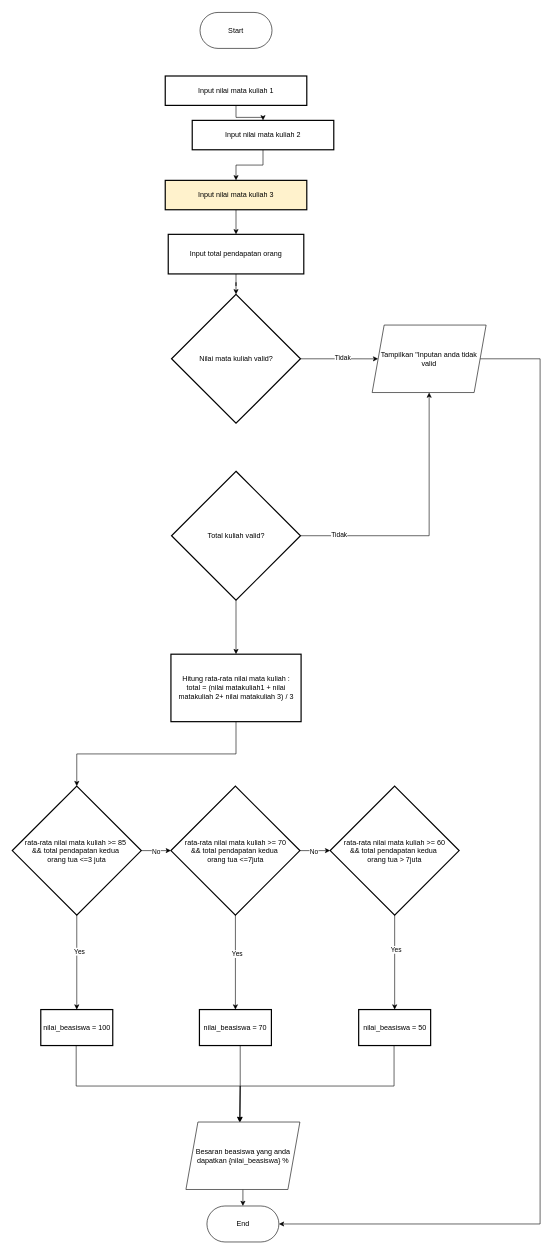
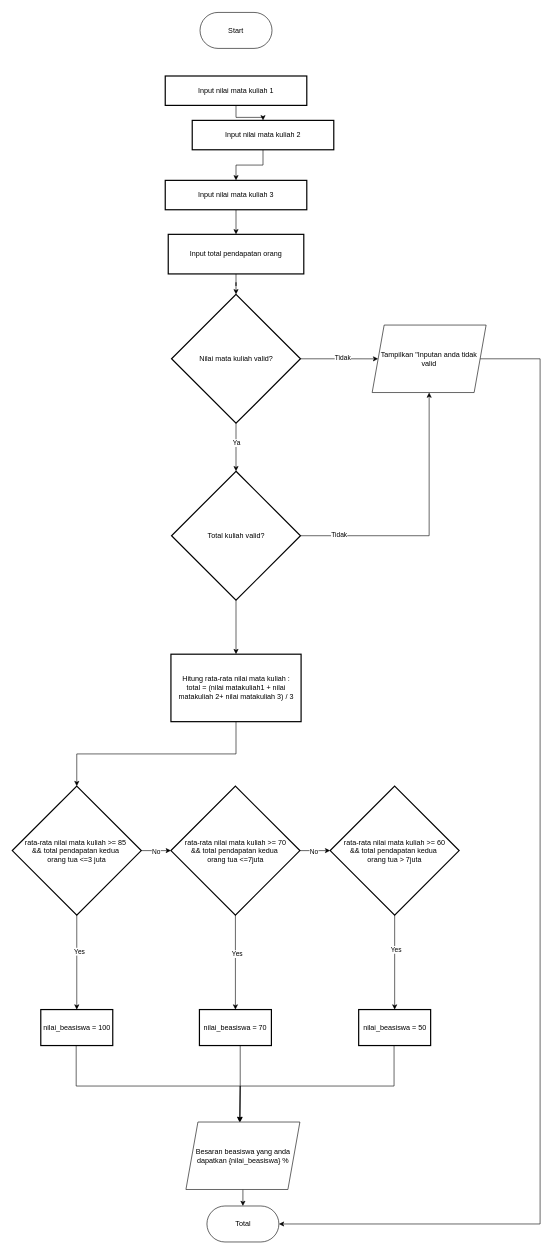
  <mxCell id="0" />
  <mxCell id="1" parent="0" />
  <mxCell id="2" style="edgeStyle=orthogonalEdgeStyle;rounded=0;orthogonalLoop=1;jettySize=auto;html=1;exitX=0.5;exitY=1;exitDx=0;exitDy=0;entryX=0.5;entryY=0;entryDx=0;entryDy=0;" edge="1" parent="1" source="3" target="5"><mxGeometry relative="1" as="geometry" /></mxCell>
  <mxCell id="3" value="Input nilai mata kuliah 1" style="whiteSpace=wrap;strokeWidth=2;" parent="1" vertex="1"><mxGeometry x="275" y="126" width="236" height="49" as="geometry" /></mxCell>
  <mxCell id="4" style="edgeStyle=orthogonalEdgeStyle;rounded=0;orthogonalLoop=1;jettySize=auto;html=1;exitX=0.5;exitY=1;exitDx=0;exitDy=0;entryX=0.5;entryY=0;entryDx=0;entryDy=0;" edge="1" parent="1" source="5" target="7"><mxGeometry relative="1" as="geometry" /></mxCell>
  <mxCell id="5" value="Input nilai mata kuliah 2" style="whiteSpace=wrap;strokeWidth=2;" parent="1" vertex="1"><mxGeometry x="320" y="200" width="236" height="49" as="geometry" /></mxCell>
  <mxCell id="6" style="edgeStyle=orthogonalEdgeStyle;rounded=0;orthogonalLoop=1;jettySize=auto;html=1;exitX=0.5;exitY=1;exitDx=0;exitDy=0;entryX=0.5;entryY=0;entryDx=0;entryDy=0;" edge="1" parent="1" source="7" target="9"><mxGeometry relative="1" as="geometry" /></mxCell>
- <mxCell id="7" value="Input nilai mata kuliah 3" style="whiteSpace=wrap;strokeWidth=2;fillColor=#fff2cc;" parent="1" vertex="1"><mxGeometry x="275" y="300" width="236" height="49" as="geometry" /></mxCell>
+ <mxCell id="7" value="Input nilai mata kuliah 3" style="whiteSpace=wrap;strokeWidth=2;" parent="1" vertex="1"><mxGeometry x="275" y="300" width="236" height="49" as="geometry" /></mxCell>
  <mxCell id="8" value="" style="edgeStyle=orthogonalEdgeStyle;rounded=0;orthogonalLoop=1;jettySize=auto;html=1;" edge="1" parent="1" source="9" target="14"><mxGeometry relative="1" as="geometry" /></mxCell>
  <mxCell id="9" value="Input total pendapatan orang" style="whiteSpace=wrap;strokeWidth=2;" parent="1" vertex="1"><mxGeometry x="280" y="390" width="226" height="66" as="geometry" /></mxCell>
+ <mxCell id="10" value="" style="edgeStyle=orthogonalEdgeStyle;rounded=0;orthogonalLoop=1;jettySize=auto;html=1;" edge="1" parent="1" source="14" target="18"><mxGeometry relative="1" as="geometry" /></mxCell>
+ <mxCell id="11" value="Ya" style="edgeLabel;html=1;align=center;verticalAlign=middle;resizable=0;points=[];" vertex="1" connectable="0" parent="10"><mxGeometry x="-0.19" relative="1" as="geometry"><mxPoint as="offset" /></mxGeometry></mxCell>
  <mxCell id="12" value="" style="edgeStyle=orthogonalEdgeStyle;rounded=0;orthogonalLoop=1;jettySize=auto;html=1;" edge="1" parent="1" source="14" target="20"><mxGeometry relative="1" as="geometry"><mxPoint x="628" y="597.5" as="targetPoint" /></mxGeometry></mxCell>
  <mxCell id="13" value="Tidak" style="edgeLabel;html=1;align=center;verticalAlign=middle;resizable=0;points=[];" vertex="1" connectable="0" parent="12"><mxGeometry x="0.075" y="2" relative="1" as="geometry"><mxPoint as="offset" /></mxGeometry></mxCell>
  <mxCell id="14" value="Nilai mata kuliah valid?" style="rhombus;strokeWidth=2;whiteSpace=wrap;" parent="1" vertex="1"><mxGeometry x="285.5" y="490" width="215" height="215" as="geometry" /></mxCell>
  <mxCell id="15" style="edgeStyle=orthogonalEdgeStyle;rounded=0;orthogonalLoop=1;jettySize=auto;html=1;" edge="1" parent="1" source="18" target="20"><mxGeometry relative="1" as="geometry" /></mxCell>
  <mxCell id="16" value="Tidak" style="edgeLabel;html=1;align=center;verticalAlign=middle;resizable=0;points=[];" vertex="1" connectable="0" parent="15"><mxGeometry x="-0.716" y="2" relative="1" as="geometry"><mxPoint as="offset" /></mxGeometry></mxCell>
  <mxCell id="17" style="edgeStyle=orthogonalEdgeStyle;rounded=0;orthogonalLoop=1;jettySize=auto;html=1;exitX=0.5;exitY=1;exitDx=0;exitDy=0;entryX=0.5;entryY=0;entryDx=0;entryDy=0;" edge="1" parent="1" source="18" target="22"><mxGeometry relative="1" as="geometry" /></mxCell>
  <mxCell id="18" value="Total kuliah valid?" style="rhombus;strokeWidth=2;whiteSpace=wrap;" vertex="1" parent="1"><mxGeometry x="285.5" y="785" width="215" height="215" as="geometry" /></mxCell>
  <mxCell id="19" style="edgeStyle=orthogonalEdgeStyle;rounded=0;orthogonalLoop=1;jettySize=auto;html=1;exitX=1;exitY=0.5;exitDx=0;exitDy=0;entryX=1;entryY=0.5;entryDx=0;entryDy=0;" edge="1" parent="1" source="20" target="45"><mxGeometry relative="1" as="geometry"><Array as="points"><mxPoint x="900" y="598" /><mxPoint x="900" y="2040" /></Array></mxGeometry></mxCell>
  <mxCell id="20" value="Tampilkan &quot;Inputan anda tidak valid" style="shape=parallelogram;perimeter=parallelogramPerimeter;whiteSpace=wrap;html=1;fixedSize=1;" vertex="1" parent="1"><mxGeometry x="620" y="541.25" width="190" height="112.5" as="geometry" /></mxCell>
  <mxCell id="21" style="edgeStyle=orthogonalEdgeStyle;rounded=0;orthogonalLoop=1;jettySize=auto;html=1;exitX=0.5;exitY=1;exitDx=0;exitDy=0;entryX=0.5;entryY=0;entryDx=0;entryDy=0;" edge="1" parent="1" source="22" target="27"><mxGeometry relative="1" as="geometry" /></mxCell>
  <mxCell id="22" value="Hitung rata-rata nilai mata kuliah :&lt;div&gt;total = (nilai matakuliah1 + nilai matakuliah 2+ nilai matakuliah 3) / 3&lt;/div&gt;" style="whiteSpace=wrap;html=1;strokeWidth=2;" vertex="1" parent="1"><mxGeometry x="284.5" y="1090" width="217" height="112.5" as="geometry" /></mxCell>
  <mxCell id="23" style="edgeStyle=orthogonalEdgeStyle;rounded=0;orthogonalLoop=1;jettySize=auto;html=1;exitX=1;exitY=0.5;exitDx=0;exitDy=0;entryX=0;entryY=0.5;entryDx=0;entryDy=0;" edge="1" parent="1" source="27" target="32"><mxGeometry relative="1" as="geometry" /></mxCell>
  <mxCell id="24" value="No" style="edgeLabel;html=1;align=center;verticalAlign=middle;resizable=0;points=[];" vertex="1" connectable="0" parent="23"><mxGeometry x="-0.013" y="-1" relative="1" as="geometry"><mxPoint as="offset" /></mxGeometry></mxCell>
  <mxCell id="25" value="" style="edgeStyle=orthogonalEdgeStyle;rounded=0;orthogonalLoop=1;jettySize=auto;html=1;" edge="1" parent="1" source="27" target="37"><mxGeometry relative="1" as="geometry" /></mxCell>
  <mxCell id="26" value="Yes" style="edgeLabel;html=1;align=center;verticalAlign=middle;resizable=0;points=[];" vertex="1" connectable="0" parent="25"><mxGeometry x="-0.243" y="4" relative="1" as="geometry"><mxPoint as="offset" /></mxGeometry></mxCell>
  <mxCell id="27" value="rata-rata nilai mata kuliah &gt;= 85 &#10;&amp;&amp; total pendapatan kedua &#10;orang tua &lt;=3 juta" style="rhombus;strokeWidth=2;whiteSpace=wrap;" vertex="1" parent="1"><mxGeometry x="20" y="1310" width="215" height="215" as="geometry" /></mxCell>
  <mxCell id="28" style="edgeStyle=orthogonalEdgeStyle;rounded=0;orthogonalLoop=1;jettySize=auto;html=1;exitX=1;exitY=0.5;exitDx=0;exitDy=0;entryX=0;entryY=0.5;entryDx=0;entryDy=0;" edge="1" parent="1" source="32" target="35"><mxGeometry relative="1" as="geometry" /></mxCell>
  <mxCell id="29" value="No" style="edgeLabel;html=1;align=center;verticalAlign=middle;resizable=0;points=[];" vertex="1" connectable="0" parent="28"><mxGeometry x="-0.092" y="-2" relative="1" as="geometry"><mxPoint as="offset" /></mxGeometry></mxCell>
  <mxCell id="30" value="" style="edgeStyle=orthogonalEdgeStyle;rounded=0;orthogonalLoop=1;jettySize=auto;html=1;" edge="1" parent="1" source="32" target="39"><mxGeometry relative="1" as="geometry" /></mxCell>
  <mxCell id="31" value="Yes" style="edgeLabel;html=1;align=center;verticalAlign=middle;resizable=0;points=[];" vertex="1" connectable="0" parent="30"><mxGeometry x="-0.192" y="2" relative="1" as="geometry"><mxPoint as="offset" /></mxGeometry></mxCell>
  <mxCell id="32" value="rata-rata nilai mata kuliah &gt;= 70&#10;&amp;&amp; total pendapatan kedua &#10;orang tua &lt;=7juta" style="rhombus;strokeWidth=2;whiteSpace=wrap;" vertex="1" parent="1"><mxGeometry x="284.5" y="1310" width="215" height="215" as="geometry" /></mxCell>
  <mxCell id="33" value="" style="edgeStyle=orthogonalEdgeStyle;rounded=0;orthogonalLoop=1;jettySize=auto;html=1;" edge="1" parent="1" source="35" target="41"><mxGeometry relative="1" as="geometry" /></mxCell>
  <mxCell id="34" value="Yes" style="edgeLabel;html=1;align=center;verticalAlign=middle;resizable=0;points=[];" vertex="1" connectable="0" parent="33"><mxGeometry x="-0.281" y="2" relative="1" as="geometry"><mxPoint as="offset" /></mxGeometry></mxCell>
  <mxCell id="35" value="rata-rata nilai mata kuliah &gt;= 60&#10;&amp;&amp; total pendapatan kedua &#10;orang tua &gt; 7juta" style="rhombus;strokeWidth=2;whiteSpace=wrap;" vertex="1" parent="1"><mxGeometry x="550" y="1310" width="215" height="215" as="geometry" /></mxCell>
  <mxCell id="36" style="edgeStyle=orthogonalEdgeStyle;rounded=0;orthogonalLoop=1;jettySize=auto;html=1;exitX=0.5;exitY=1;exitDx=0;exitDy=0;" edge="1" parent="1"><mxGeometry relative="1" as="geometry"><mxPoint x="399" y="1870" as="targetPoint" /><mxPoint x="126.5" y="1742.5" as="sourcePoint" /><Array as="points"><mxPoint x="127" y="1810" /><mxPoint x="400" y="1810" /></Array></mxGeometry></mxCell>
  <mxCell id="37" value="nilai_beasiswa = 100" style="whiteSpace=wrap;html=1;strokeWidth=2;" vertex="1" parent="1"><mxGeometry x="67.5" y="1682.5" width="120" height="60" as="geometry" /></mxCell>
  <mxCell id="38" style="edgeStyle=orthogonalEdgeStyle;rounded=0;orthogonalLoop=1;jettySize=auto;html=1;exitX=0.5;exitY=1;exitDx=0;exitDy=0;" edge="1" parent="1"><mxGeometry relative="1" as="geometry"><mxPoint x="400" y="1870" as="targetPoint" /><mxPoint x="400" y="1742.5" as="sourcePoint" /></mxGeometry></mxCell>
  <mxCell id="39" value="nilai_beasiswa = 70" style="whiteSpace=wrap;html=1;strokeWidth=2;" vertex="1" parent="1"><mxGeometry x="332" y="1682.5" width="120" height="60" as="geometry" /></mxCell>
  <mxCell id="40" style="edgeStyle=orthogonalEdgeStyle;rounded=0;orthogonalLoop=1;jettySize=auto;html=1;" edge="1" parent="1"><mxGeometry relative="1" as="geometry"><mxPoint x="399" y="1870" as="targetPoint" /><mxPoint x="656.5" y="1742.5" as="sourcePoint" /><Array as="points"><mxPoint x="657" y="1810" /><mxPoint x="400" y="1810" /></Array></mxGeometry></mxCell>
  <mxCell id="41" value="nilai_beasiswa = 50" style="whiteSpace=wrap;html=1;strokeWidth=2;" vertex="1" parent="1"><mxGeometry x="597.5" y="1682.5" width="120" height="60" as="geometry" /></mxCell>
  <mxCell id="42" style="edgeStyle=orthogonalEdgeStyle;rounded=0;orthogonalLoop=1;jettySize=auto;html=1;exitX=0.5;exitY=1;exitDx=0;exitDy=0;entryX=0.5;entryY=0;entryDx=0;entryDy=0;" edge="1" parent="1" source="43" target="45"><mxGeometry relative="1" as="geometry" /></mxCell>
  <mxCell id="43" value="Besaran beasiswa yang anda&lt;div&gt;dapatkan {nilai_beasiswa} %&lt;/div&gt;" style="shape=parallelogram;perimeter=parallelogramPerimeter;whiteSpace=wrap;html=1;fixedSize=1;" vertex="1" parent="1"><mxGeometry x="309.5" y="1870" width="190" height="112.5" as="geometry" /></mxCell>
  <mxCell id="44" value="Start" style="rounded=1;whiteSpace=wrap;html=1;arcSize=50;" vertex="1" parent="1"><mxGeometry x="333" y="20" width="120" height="60" as="geometry" /></mxCell>
- <mxCell id="45" value="End" style="rounded=1;whiteSpace=wrap;html=1;arcSize=50;" vertex="1" parent="1"><mxGeometry x="344.5" y="2010" width="120" height="60" as="geometry" /></mxCell>
+ <mxCell id="45" value="Total" style="rounded=1;whiteSpace=wrap;html=1;arcSize=50;" vertex="1" parent="1"><mxGeometry x="344.5" y="2010" width="120" height="60" as="geometry" /></mxCell>
